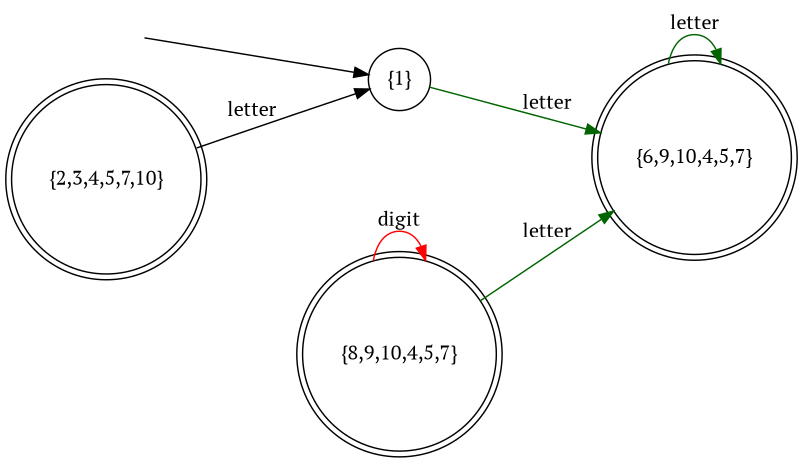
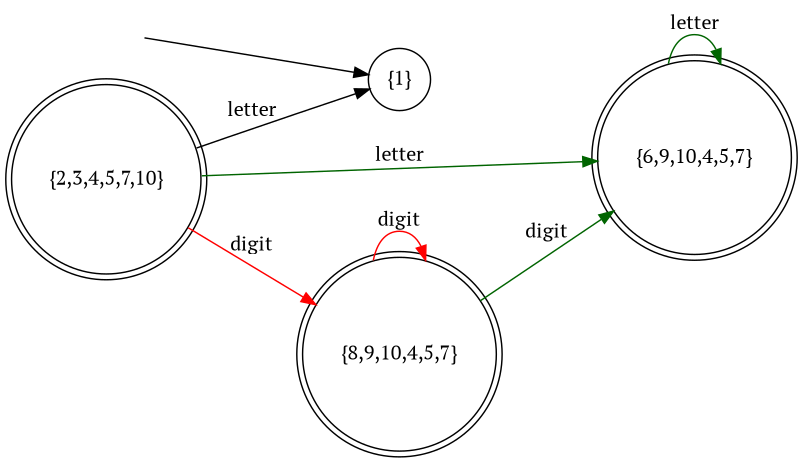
  digraph {
    fontname="PT Serif"
    rankdir=LR
    node [fontname="PT Serif" shape=doublecircle]
    edge [color=darkgreen fontname="PT Serif"]
    S [style=invis shape=""]
    n2 [label="{1}" shape=circle]
    n3 [label="{2,3,4,5,7,10}"]
    n4 [label="{6,9,10,4,5,7}"]
    n5 [label="{8,9,10,4,5,7}"]
    S -> n2 [color=black]
    n3 -> n2 [color=black label=letter]
-   n2 -> n4 [label=letter]
+   n3 -> n4 [label=letter]
+   n3 -> n5 [color=red label=digit]
    n4 -> n4 [label=letter]
-   n5 -> n4 [label=letter]
+   n5 -> n4 [label=digit]
    n5 -> n5 [color=red label=digit]
  }
